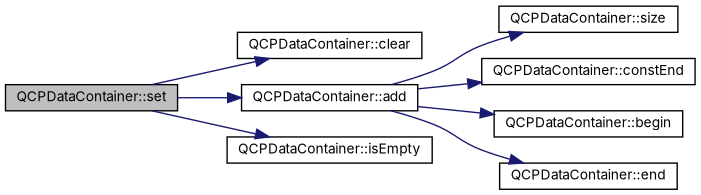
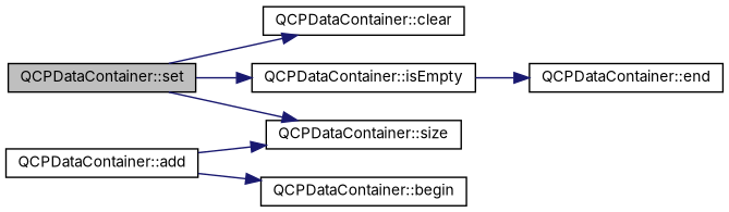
  digraph {
    fontname=Inter
    rankdir=LR
    node [color=black fillcolor=white fontname=Inter fontsize=10 shape=record style=filled]
    edge [color=midnightblue fontname=Inter fontsize=10 labelfontname=Helvetica labelfontsize=10 style=solid]
    n1 [fillcolor=grey75 fontcolor=black height=0.2 label="QCPDataContainer::set" width=0.4]
    n2 [height=0.2 label="QCPDataContainer::clear" width=0.4]
    n3 [height=0.2 label="QCPDataContainer::add" width=0.4]
    n4 [height=0.2 label="QCPDataContainer::isEmpty" width=0.4]
    n5 [height=0.2 label="QCPDataContainer::size" width=0.4]
-   n6 [height=0.2 label="QCPDataContainer::constEnd" width=0.4]
    n7 [height=0.2 label="QCPDataContainer::begin" width=0.4]
    n8 [height=0.2 label="QCPDataContainer::end" width=0.4]
    n1 -> n2
-   n1 -> n3
+   n1 -> n5
    n1 -> n4
    n3 -> n5
-   n3 -> n6
    n3 -> n7
-   n3 -> n8
+   n4 -> n8
  }
